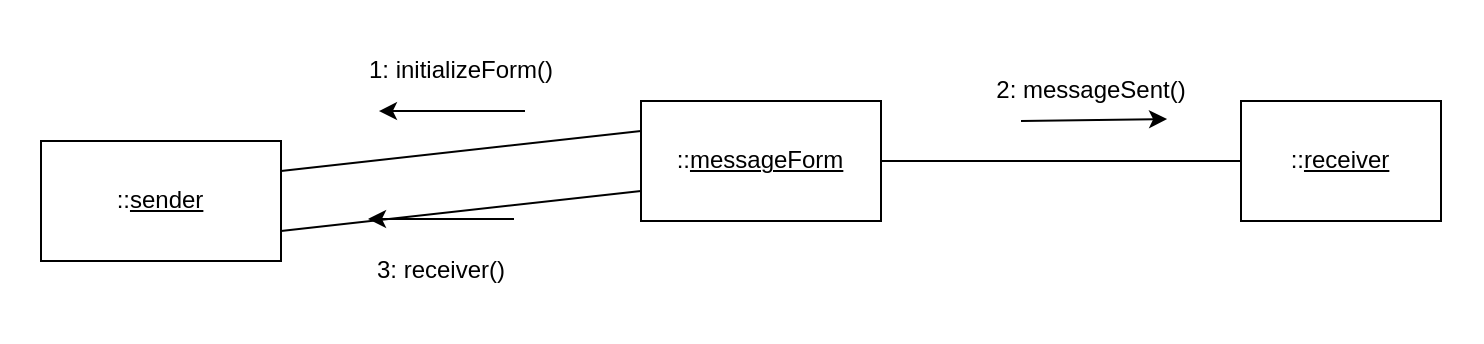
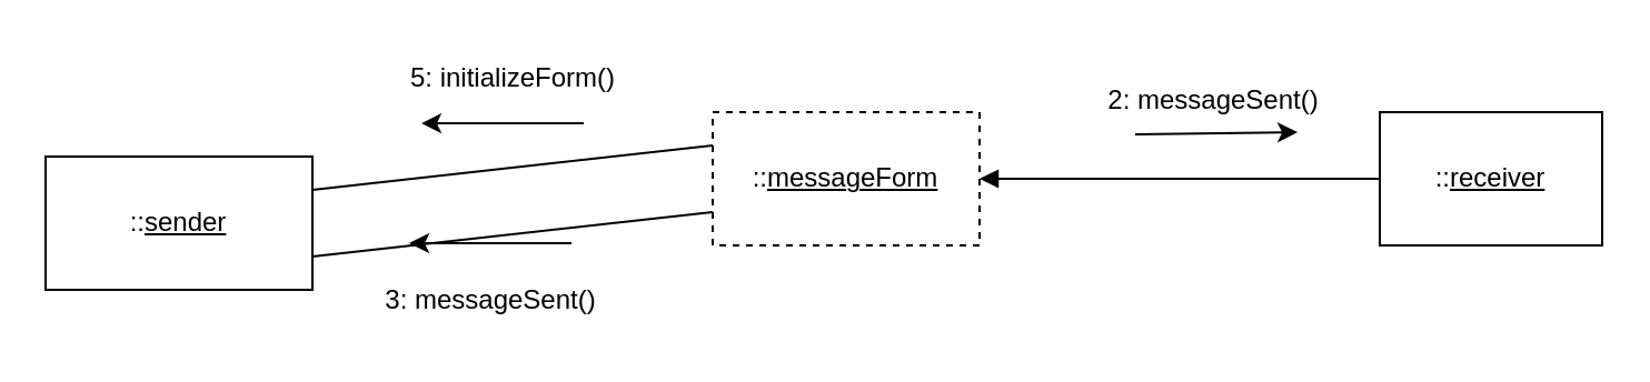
  <mxCell id="0" />
  <mxCell id="1" parent="0" />
  <mxCell id="2" value="::&lt;u&gt;sender&lt;/u&gt;" style="rounded=0;whiteSpace=wrap;html=1;" vertex="1" parent="1"><mxGeometry x="20" y="70" width="120" height="60" as="geometry" /></mxCell>
  <mxCell id="3" value="::&lt;u&gt;receiver&lt;/u&gt;" style="rounded=0;whiteSpace=wrap;html=1;" vertex="1" parent="1"><mxGeometry x="620" y="50" width="100" height="60" as="geometry" /></mxCell>
- <mxCell id="4" value="::&lt;u&gt;messageForm&lt;/u&gt;" style="rounded=0;whiteSpace=wrap;html=1;" vertex="1" parent="1"><mxGeometry x="320" y="50" width="120" height="60" as="geometry" /></mxCell>
+ <mxCell id="4" value="::&lt;u&gt;messageForm&lt;/u&gt;" style="rounded=0;whiteSpace=wrap;html=1;dashed=1;" vertex="1" parent="1"><mxGeometry x="320" y="50" width="120" height="60" as="geometry" /></mxCell>
  <mxCell id="5" value="" style="endArrow=none;html=1;rounded=0;entryX=1;entryY=0.25;entryDx=0;entryDy=0;exitX=0;exitY=0.25;exitDx=0;exitDy=0;" edge="1" parent="1" source="4" target="2"><mxGeometry width="50" height="50" relative="1" as="geometry"><mxPoint x="350" y="80" as="sourcePoint" /><mxPoint x="400" y="30" as="targetPoint" /></mxGeometry></mxCell>
  <mxCell id="6" value="" style="endArrow=none;html=1;rounded=0;entryX=1;entryY=0.75;entryDx=0;entryDy=0;exitX=0;exitY=0.75;exitDx=0;exitDy=0;" edge="1" parent="1" source="4" target="2"><mxGeometry width="50" height="50" relative="1" as="geometry"><mxPoint x="350" y="80" as="sourcePoint" /><mxPoint x="400" y="30" as="targetPoint" /></mxGeometry></mxCell>
- <mxCell id="7" value="" style="endArrow=none;html=1;rounded=0;entryX=1;entryY=0.5;entryDx=0;entryDy=0;exitX=0;exitY=0.5;exitDx=0;exitDy=0;" edge="1" parent="1" source="3" target="4"><mxGeometry width="50" height="50" relative="1" as="geometry"><mxPoint x="350" y="80" as="sourcePoint" /><mxPoint x="400" y="30" as="targetPoint" /></mxGeometry></mxCell>
- <mxCell id="8" value="1: initializeForm()" style="text;html=1;align=center;verticalAlign=middle;resizable=0;points=[];autosize=1;strokeColor=none;fillColor=none;" vertex="1" parent="1"><mxGeometry x="170" y="20" width="120" height="30" as="geometry" /></mxCell>
+ <mxCell id="7" value="" style="endArrow=block;html=1;rounded=0;entryX=1;entryY=0.5;entryDx=0;entryDy=0;exitX=0;exitY=0.5;exitDx=0;exitDy=0;" edge="1" parent="1" source="3" target="4"><mxGeometry width="50" height="50" relative="1" as="geometry"><mxPoint x="350" y="80" as="sourcePoint" /><mxPoint x="400" y="30" as="targetPoint" /></mxGeometry></mxCell>
+ <mxCell id="8" value="5: initializeForm()" style="text;html=1;align=center;verticalAlign=middle;resizable=0;points=[];autosize=1;strokeColor=none;fillColor=none;" vertex="1" parent="1"><mxGeometry x="170" y="20" width="120" height="30" as="geometry" /></mxCell>
  <mxCell id="9" value="" style="endArrow=classic;html=1;rounded=0;entryX=0.158;entryY=1.167;entryDx=0;entryDy=0;entryPerimeter=0;" edge="1" parent="1" target="8"><mxGeometry width="50" height="50" relative="1" as="geometry"><mxPoint x="262" y="55" as="sourcePoint" /><mxPoint x="400" y="30" as="targetPoint" /></mxGeometry></mxCell>
  <mxCell id="10" value="2: messageSent()" style="text;html=1;align=center;verticalAlign=middle;resizable=0;points=[];autosize=1;strokeColor=none;fillColor=none;" vertex="1" parent="1"><mxGeometry x="485" y="30" width="120" height="30" as="geometry" /></mxCell>
- <mxCell id="11" value="3: receiver()" style="text;html=1;align=center;verticalAlign=middle;resizable=0;points=[];autosize=1;strokeColor=none;fillColor=none;" vertex="1" parent="1"><mxGeometry x="160" y="120" width="120" height="30" as="geometry" /></mxCell>
+ <mxCell id="11" value="3: messageSent()" style="text;html=1;align=center;verticalAlign=middle;resizable=0;points=[];autosize=1;strokeColor=none;fillColor=none;" vertex="1" parent="1"><mxGeometry x="160" y="120" width="120" height="30" as="geometry" /></mxCell>
  <mxCell id="12" value="" style="endArrow=classic;html=1;rounded=0;entryX=0.158;entryY=1.167;entryDx=0;entryDy=0;entryPerimeter=0;" edge="1" parent="1"><mxGeometry width="50" height="50" relative="1" as="geometry"><mxPoint x="256.5" y="109" as="sourcePoint" /><mxPoint x="183.5" y="109" as="targetPoint" /></mxGeometry></mxCell>
  <mxCell id="13" value="" style="endArrow=classic;html=1;rounded=0;entryX=0.817;entryY=0.967;entryDx=0;entryDy=0;entryPerimeter=0;" edge="1" parent="1" target="10"><mxGeometry width="50" height="50" relative="1" as="geometry"><mxPoint x="510" y="60" as="sourcePoint" /><mxPoint x="567.04" y="62.01" as="targetPoint" /></mxGeometry></mxCell>
